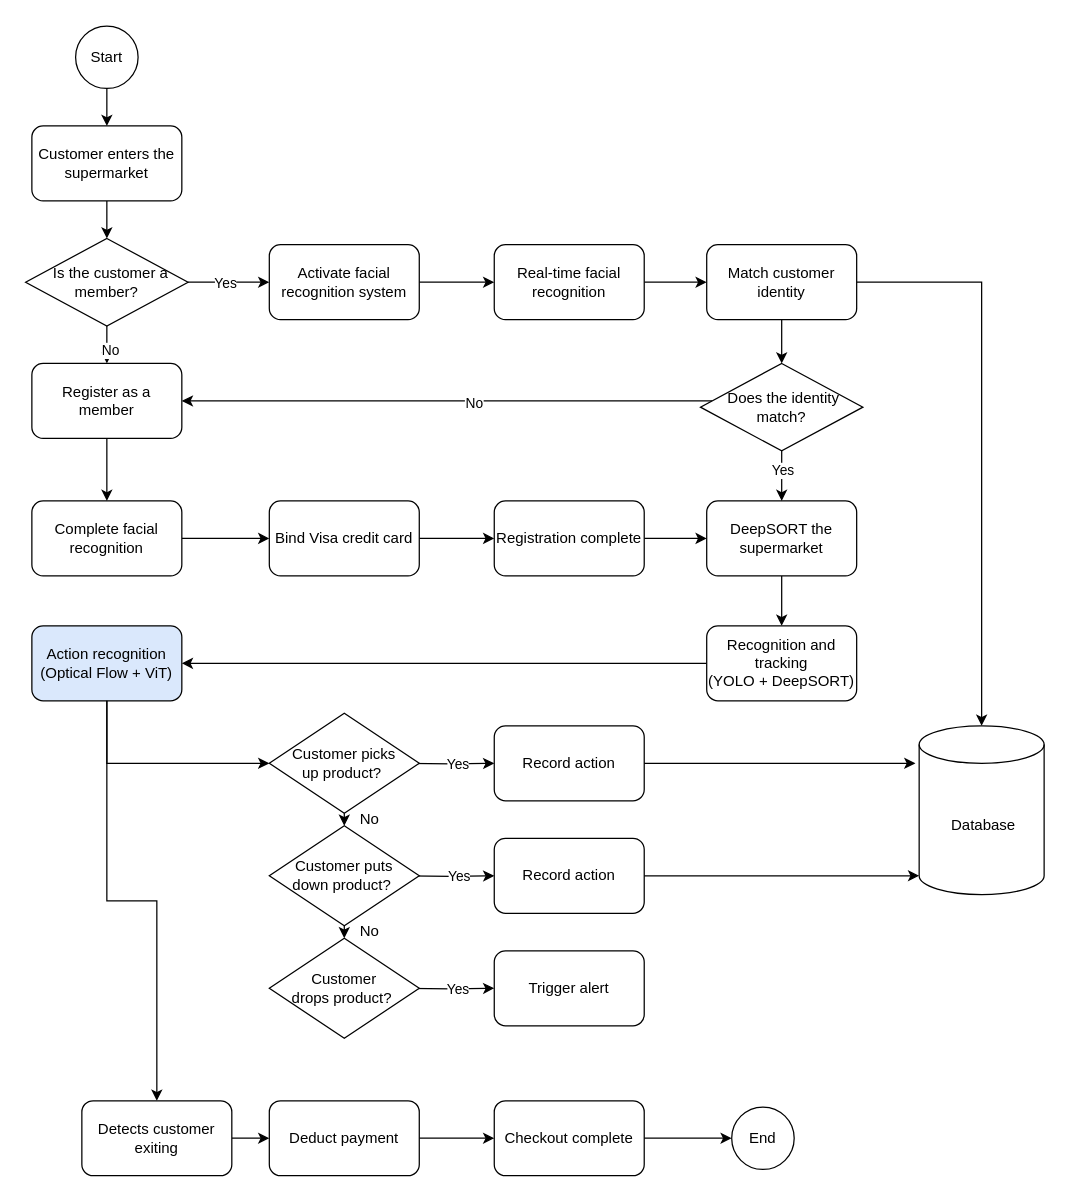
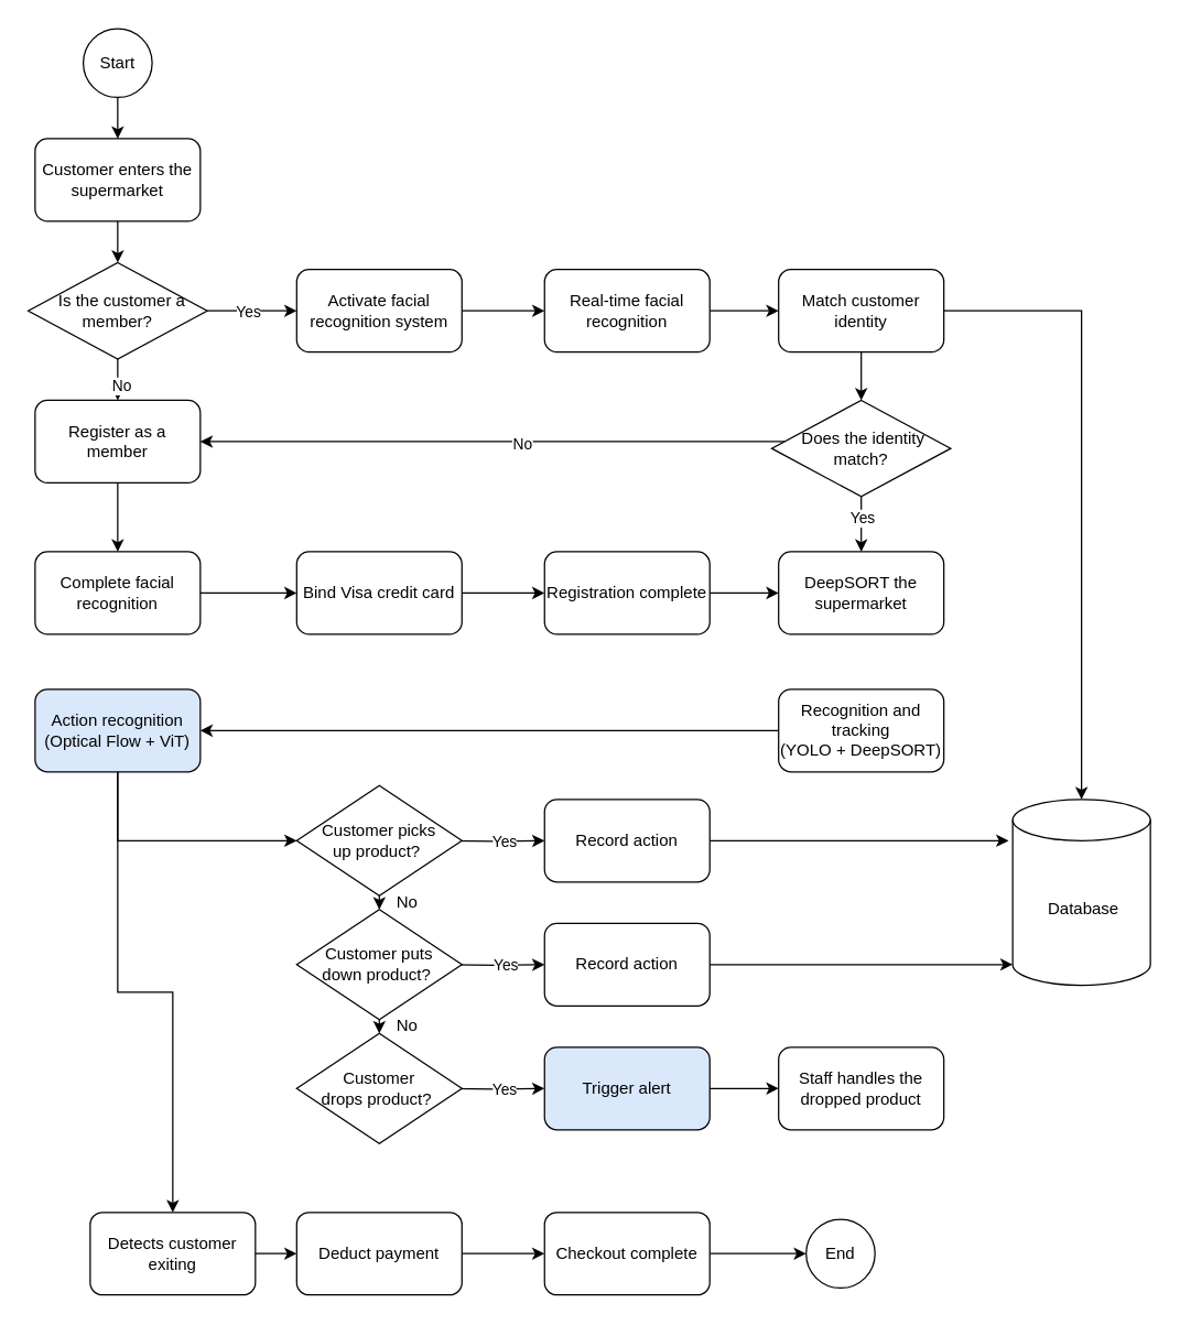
  <mxCell id="0" />
  <mxCell id="1" parent="0" />
  <mxCell id="2" value="&lt;div&gt;&lt;p class=&quot;p1&quot;&gt;Start&lt;/p&gt;&lt;/div&gt;" style="ellipse;whiteSpace=wrap;html=1;aspect=fixed;" vertex="1" parent="1"><mxGeometry x="60" y="20" width="50" height="50" as="geometry" /></mxCell>
  <mxCell id="3" value="" style="edgeStyle=orthogonalEdgeStyle;rounded=0;orthogonalLoop=1;jettySize=auto;html=1;" edge="1" parent="1" source="4" target="9"><mxGeometry relative="1" as="geometry" /></mxCell>
  <mxCell id="4" value="&lt;p class=&quot;p1&quot;&gt;Customer enters the supermarket&lt;/p&gt;" style="rounded=1;whiteSpace=wrap;html=1;" vertex="1" parent="1"><mxGeometry x="25" y="100" width="120" height="60" as="geometry" /></mxCell>
  <mxCell id="5" value="" style="edgeStyle=orthogonalEdgeStyle;rounded=0;orthogonalLoop=1;jettySize=auto;html=1;" edge="1" parent="1" source="6" target="14"><mxGeometry relative="1" as="geometry" /></mxCell>
  <mxCell id="6" value="&lt;p class=&quot;p1&quot;&gt;Activate facial recognition system&lt;/p&gt;" style="rounded=1;whiteSpace=wrap;html=1;" vertex="1" parent="1"><mxGeometry x="215" y="195" width="120" height="60" as="geometry" /></mxCell>
  <mxCell id="7" value="" style="edgeStyle=orthogonalEdgeStyle;rounded=0;orthogonalLoop=1;jettySize=auto;html=1;" edge="1" parent="1" source="9" target="25"><mxGeometry relative="1" as="geometry" /></mxCell>
  <mxCell id="8" value="No" style="edgeLabel;html=1;align=center;verticalAlign=middle;resizable=0;points=[];" vertex="1" connectable="0" parent="7"><mxGeometry x="-0.224" y="2" relative="1" as="geometry"><mxPoint as="offset" /></mxGeometry></mxCell>
  <mxCell id="9" value="&lt;p class=&quot;p1&quot;&gt;&amp;nbsp; Is the customer a member?&lt;/p&gt;" style="rhombus;whiteSpace=wrap;html=1;" vertex="1" parent="1"><mxGeometry x="20" y="190" width="130" height="70" as="geometry" /></mxCell>
  <mxCell id="10" value="" style="endArrow=classic;html=1;rounded=0;exitX=1;exitY=0.5;exitDx=0;exitDy=0;entryX=0;entryY=0.5;entryDx=0;entryDy=0;" edge="1" parent="1" source="9" target="6"><mxGeometry width="50" height="50" relative="1" as="geometry"><mxPoint x="265" y="230" as="sourcePoint" /><mxPoint x="315" y="180" as="targetPoint" /></mxGeometry></mxCell>
  <mxCell id="11" value="Yes" style="edgeLabel;html=1;align=center;verticalAlign=middle;resizable=0;points=[];" vertex="1" connectable="0" parent="10"><mxGeometry x="-0.093" y="7" relative="1" as="geometry"><mxPoint y="7" as="offset" /></mxGeometry></mxCell>
  <mxCell id="12" value="" style="endArrow=classic;html=1;rounded=0;exitX=0.5;exitY=1;exitDx=0;exitDy=0;" edge="1" parent="1" source="2" target="4"><mxGeometry width="50" height="50" relative="1" as="geometry"><mxPoint x="265" y="230" as="sourcePoint" /><mxPoint x="315" y="180" as="targetPoint" /></mxGeometry></mxCell>
  <mxCell id="13" value="" style="edgeStyle=orthogonalEdgeStyle;rounded=0;orthogonalLoop=1;jettySize=auto;html=1;" edge="1" parent="1" source="14" target="17"><mxGeometry relative="1" as="geometry" /></mxCell>
  <mxCell id="14" value="&lt;br&gt;Real-time facial recognition&lt;div&gt;&lt;br/&gt;&lt;/div&gt;" style="whiteSpace=wrap;html=1;rounded=1;" vertex="1" parent="1"><mxGeometry x="395" y="195" width="120" height="60" as="geometry" /></mxCell>
  <mxCell id="15" value="" style="edgeStyle=orthogonalEdgeStyle;rounded=0;orthogonalLoop=1;jettySize=auto;html=1;" edge="1" parent="1" source="17" target="18"><mxGeometry relative="1" as="geometry" /></mxCell>
  <mxCell id="16" value="" style="edgeStyle=orthogonalEdgeStyle;rounded=0;orthogonalLoop=1;jettySize=auto;html=1;" edge="1" parent="1" source="17" target="23"><mxGeometry relative="1" as="geometry" /></mxCell>
  <mxCell id="17" value="&lt;p class=&quot;p1&quot;&gt;Match customer identity&lt;/p&gt;" style="whiteSpace=wrap;html=1;rounded=1;" vertex="1" parent="1"><mxGeometry x="565" y="195" width="120" height="60" as="geometry" /></mxCell>
  <mxCell id="18" value="&amp;nbsp;Database" style="shape=cylinder3;whiteSpace=wrap;html=1;boundedLbl=1;backgroundOutline=1;size=15;" vertex="1" parent="1"><mxGeometry x="735" y="580" width="100" height="135" as="geometry" /></mxCell>
  <mxCell id="19" value="" style="edgeStyle=orthogonalEdgeStyle;rounded=0;orthogonalLoop=1;jettySize=auto;html=1;" edge="1" parent="1" source="23" target="25"><mxGeometry relative="1" as="geometry"><Array as="points"><mxPoint x="425" y="320" /><mxPoint x="425" y="320" /></Array></mxGeometry></mxCell>
  <mxCell id="20" value="No" style="edgeLabel;html=1;align=center;verticalAlign=middle;resizable=0;points=[];" vertex="1" connectable="0" parent="19"><mxGeometry x="-0.1" y="1" relative="1" as="geometry"><mxPoint as="offset" /></mxGeometry></mxCell>
  <mxCell id="21" value="" style="edgeStyle=orthogonalEdgeStyle;rounded=0;orthogonalLoop=1;jettySize=auto;html=1;" edge="1" parent="1" source="23" target="27"><mxGeometry relative="1" as="geometry" /></mxCell>
  <mxCell id="22" value="Yes" style="edgeLabel;html=1;align=center;verticalAlign=middle;resizable=0;points=[];" vertex="1" connectable="0" parent="21"><mxGeometry x="-0.247" relative="1" as="geometry"><mxPoint as="offset" /></mxGeometry></mxCell>
  <mxCell id="23" value="&amp;nbsp;Does the identity match?" style="rhombus;whiteSpace=wrap;html=1;" vertex="1" parent="1"><mxGeometry x="560" y="290" width="130" height="70" as="geometry" /></mxCell>
  <mxCell id="24" value="" style="edgeStyle=orthogonalEdgeStyle;rounded=0;orthogonalLoop=1;jettySize=auto;html=1;" edge="1" parent="1" source="25" target="29"><mxGeometry relative="1" as="geometry" /></mxCell>
  <mxCell id="25" value="&lt;p class=&quot;p1&quot;&gt;Register as a member&lt;/p&gt;" style="rounded=1;whiteSpace=wrap;html=1;" vertex="1" parent="1"><mxGeometry x="25" y="290" width="120" height="60" as="geometry" /></mxCell>
- <mxCell id="26" value="" style="edgeStyle=orthogonalEdgeStyle;rounded=0;orthogonalLoop=1;jettySize=auto;html=1;" edge="1" parent="1" source="27" target="35"><mxGeometry relative="1" as="geometry" /></mxCell>
  <mxCell id="27" value="&lt;p class=&quot;p1&quot;&gt;DeepSORT the supermarket&lt;/p&gt;" style="rounded=1;whiteSpace=wrap;html=1;" vertex="1" parent="1"><mxGeometry x="565" y="400" width="120" height="60" as="geometry" /></mxCell>
  <mxCell id="28" value="" style="edgeStyle=orthogonalEdgeStyle;rounded=0;orthogonalLoop=1;jettySize=auto;html=1;" edge="1" parent="1" source="29" target="31"><mxGeometry relative="1" as="geometry" /></mxCell>
  <mxCell id="29" value="&lt;p class=&quot;p1&quot;&gt;Complete facial recognition&lt;/p&gt;" style="whiteSpace=wrap;html=1;rounded=1;" vertex="1" parent="1"><mxGeometry x="25" y="400" width="120" height="60" as="geometry" /></mxCell>
  <mxCell id="30" value="" style="edgeStyle=orthogonalEdgeStyle;rounded=0;orthogonalLoop=1;jettySize=auto;html=1;" edge="1" parent="1" source="31" target="33"><mxGeometry relative="1" as="geometry" /></mxCell>
  <mxCell id="31" value="&lt;p class=&quot;p1&quot;&gt;Bind Visa credit card&lt;/p&gt;" style="whiteSpace=wrap;html=1;rounded=1;" vertex="1" parent="1"><mxGeometry x="215" y="400" width="120" height="60" as="geometry" /></mxCell>
  <mxCell id="32" value="" style="edgeStyle=orthogonalEdgeStyle;rounded=0;orthogonalLoop=1;jettySize=auto;html=1;" edge="1" parent="1" source="33" target="27"><mxGeometry relative="1" as="geometry" /></mxCell>
  <mxCell id="33" value="&lt;p class=&quot;p1&quot;&gt;Registration complete&lt;/p&gt;" style="whiteSpace=wrap;html=1;rounded=1;" vertex="1" parent="1"><mxGeometry x="395" y="400" width="120" height="60" as="geometry" /></mxCell>
  <mxCell id="34" value="" style="edgeStyle=orthogonalEdgeStyle;rounded=0;orthogonalLoop=1;jettySize=auto;html=1;" edge="1" parent="1" source="35" target="37"><mxGeometry relative="1" as="geometry" /></mxCell>
  <mxCell id="35" value="Recognition and tracking&lt;div&gt;(YOLO + DeepSORT)&lt;/div&gt;" style="whiteSpace=wrap;html=1;rounded=1;" vertex="1" parent="1"><mxGeometry x="565" y="500" width="120" height="60" as="geometry" /></mxCell>
  <mxCell id="36" value="" style="edgeStyle=orthogonalEdgeStyle;rounded=0;orthogonalLoop=1;jettySize=auto;html=1;" edge="1" parent="1" source="37" target="51"><mxGeometry relative="1" as="geometry" /></mxCell>
  <mxCell id="37" value="Action recognition&lt;div&gt;(&lt;span style=&quot;background-color: transparent; color: light-dark(rgb(0, 0, 0), rgb(255, 255, 255));&quot;&gt;Optical Flow + ViT)&lt;/span&gt;&lt;/div&gt;" style="whiteSpace=wrap;html=1;rounded=1;fillColor=#dae8fc;" vertex="1" parent="1"><mxGeometry x="25" y="500" width="120" height="60" as="geometry" /></mxCell>
  <mxCell id="38" value="" style="edgeStyle=orthogonalEdgeStyle;rounded=0;orthogonalLoop=1;jettySize=auto;html=1;" edge="1" parent="1" target="43"><mxGeometry relative="1" as="geometry"><mxPoint x="325" y="610" as="sourcePoint" /></mxGeometry></mxCell>
  <mxCell id="39" value="Yes" style="edgeLabel;html=1;align=center;verticalAlign=middle;resizable=0;points=[];" vertex="1" connectable="0" parent="38"><mxGeometry x="-0.263" y="-3" relative="1" as="geometry"><mxPoint x="15" y="-3" as="offset" /></mxGeometry></mxCell>
  <mxCell id="40" value="" style="endArrow=classic;html=1;rounded=0;exitX=0.75;exitY=1;exitDx=0;exitDy=0;entryX=0;entryY=0.5;entryDx=0;entryDy=0;" edge="1" parent="1" target="52"><mxGeometry width="50" height="50" relative="1" as="geometry"><mxPoint x="85" y="560" as="sourcePoint" /><mxPoint x="175" y="610" as="targetPoint" /><Array as="points"><mxPoint x="85" y="590" /><mxPoint x="85" y="610" /></Array></mxGeometry></mxCell>
  <mxCell id="41" value="" style="edgeStyle=orthogonalEdgeStyle;rounded=0;orthogonalLoop=1;jettySize=auto;html=1;" edge="1" parent="1" target="44"><mxGeometry relative="1" as="geometry"><mxPoint x="325" y="700" as="sourcePoint" /></mxGeometry></mxCell>
  <mxCell id="42" value="Yes" style="edgeLabel;html=1;align=center;verticalAlign=middle;resizable=0;points=[];" vertex="1" connectable="0" parent="41"><mxGeometry x="-0.326" y="1" relative="1" as="geometry"><mxPoint x="17" y="1" as="offset" /></mxGeometry></mxCell>
  <mxCell id="43" value="Record action" style="whiteSpace=wrap;html=1;rounded=1;" vertex="1" parent="1"><mxGeometry x="395" y="580" width="120" height="60" as="geometry" /></mxCell>
  <mxCell id="44" value="Record action" style="whiteSpace=wrap;html=1;rounded=1;" vertex="1" parent="1"><mxGeometry x="395" y="670" width="120" height="60" as="geometry" /></mxCell>
  <mxCell id="45" value="" style="edgeStyle=orthogonalEdgeStyle;rounded=0;orthogonalLoop=1;jettySize=auto;html=1;" edge="1" parent="1" target="48"><mxGeometry relative="1" as="geometry"><mxPoint x="325" y="790" as="sourcePoint" /></mxGeometry></mxCell>
  <mxCell id="46" value="Yes" style="edgeLabel;html=1;align=center;verticalAlign=middle;resizable=0;points=[];" vertex="1" connectable="0" parent="45"><mxGeometry x="-0.078" y="1" relative="1" as="geometry"><mxPoint x="7" y="1" as="offset" /></mxGeometry></mxCell>
- <mxCell id="48" value="&lt;p class=&quot;p1&quot;&gt;Trigger alert&lt;/p&gt;" style="whiteSpace=wrap;html=1;rounded=1;" vertex="1" parent="1"><mxGeometry x="395" y="760" width="120" height="60" as="geometry" /></mxCell>
+ <mxCell id="47" value="" style="edgeStyle=orthogonalEdgeStyle;rounded=0;orthogonalLoop=1;jettySize=auto;html=1;" edge="1" parent="1" source="48" target="49"><mxGeometry relative="1" as="geometry" /></mxCell>
+ <mxCell id="48" value="&lt;p class=&quot;p1&quot;&gt;Trigger alert&lt;/p&gt;" style="whiteSpace=wrap;html=1;rounded=1;fillColor=#dae8fc;" vertex="1" parent="1"><mxGeometry x="395" y="760" width="120" height="60" as="geometry" /></mxCell>
+ <mxCell id="49" value="&lt;p class=&quot;p1&quot;&gt;Staff handles the dropped product&lt;/p&gt;" style="whiteSpace=wrap;html=1;rounded=1;" vertex="1" parent="1"><mxGeometry x="565" y="760" width="120" height="60" as="geometry" /></mxCell>
  <mxCell id="50" value="" style="edgeStyle=orthogonalEdgeStyle;rounded=0;orthogonalLoop=1;jettySize=auto;html=1;" edge="1" parent="1" source="51" target="60"><mxGeometry relative="1" as="geometry" /></mxCell>
  <mxCell id="51" value="&lt;p class=&quot;p1&quot;&gt;D&lt;span style=&quot;background-color: transparent; color: light-dark(rgb(0, 0, 0), rgb(255, 255, 255));&quot;&gt;etects customer exiting&lt;/span&gt;&lt;/p&gt;" style="whiteSpace=wrap;html=1;rounded=1;" vertex="1" parent="1"><mxGeometry x="65" y="880" width="120" height="60" as="geometry" /></mxCell>
  <mxCell id="52" value="&lt;p class=&quot;p1&quot;&gt;Customer picks up&amp;nbsp;&lt;span style=&quot;background-color: transparent; color: light-dark(rgb(0, 0, 0), rgb(255, 255, 255));&quot;&gt;product?&lt;/span&gt;&lt;span style=&quot;background-color: transparent; color: light-dark(rgb(0, 0, 0), rgb(255, 255, 255));&quot; class=&quot;Apple-converted-space&quot;&gt;&amp;nbsp;&lt;/span&gt;&lt;/p&gt;" style="rhombus;whiteSpace=wrap;html=1;" vertex="1" parent="1"><mxGeometry x="215" y="570" width="120" height="80" as="geometry" /></mxCell>
  <mxCell id="53" value="Customer puts down&amp;nbsp;&lt;span style=&quot;color: light-dark(rgb(0, 0, 0), rgb(255, 255, 255)); background-color: transparent;&quot;&gt;product?&lt;/span&gt;&lt;span style=&quot;color: light-dark(rgb(0, 0, 0), rgb(255, 255, 255)); background-color: transparent;&quot; class=&quot;Apple-converted-space&quot;&gt;&amp;nbsp;&lt;/span&gt;" style="rhombus;whiteSpace=wrap;html=1;" vertex="1" parent="1"><mxGeometry x="215" y="660" width="120" height="80" as="geometry" /></mxCell>
  <mxCell id="54" value="Customer drops&amp;nbsp;&lt;span style=&quot;color: light-dark(rgb(0, 0, 0), rgb(255, 255, 255)); background-color: transparent;&quot;&gt;product?&lt;/span&gt;&lt;span style=&quot;color: light-dark(rgb(0, 0, 0), rgb(255, 255, 255)); background-color: transparent;&quot; class=&quot;Apple-converted-space&quot;&gt;&amp;nbsp;&lt;/span&gt;" style="rhombus;whiteSpace=wrap;html=1;" vertex="1" parent="1"><mxGeometry x="215" y="750" width="120" height="80" as="geometry" /></mxCell>
  <mxCell id="55" value="" style="endArrow=classic;html=1;rounded=0;exitX=0.5;exitY=1;exitDx=0;exitDy=0;entryX=0.5;entryY=0;entryDx=0;entryDy=0;" edge="1" parent="1" source="52" target="53"><mxGeometry width="50" height="50" relative="1" as="geometry"><mxPoint x="255" y="430" as="sourcePoint" /><mxPoint x="305" y="380" as="targetPoint" /></mxGeometry></mxCell>
  <mxCell id="56" value="No" style="text;html=1;align=center;verticalAlign=middle;resizable=0;points=[];autosize=1;strokeColor=none;fillColor=none;" vertex="1" parent="1"><mxGeometry x="275" y="640" width="40" height="30" as="geometry" /></mxCell>
  <mxCell id="57" value="No" style="text;html=1;align=center;verticalAlign=middle;resizable=0;points=[];autosize=1;strokeColor=none;fillColor=none;" vertex="1" parent="1"><mxGeometry x="275" y="730" width="40" height="30" as="geometry" /></mxCell>
  <mxCell id="58" value="" style="endArrow=classic;html=1;rounded=0;" edge="1" parent="1" target="54"><mxGeometry width="50" height="50" relative="1" as="geometry"><mxPoint x="275" y="740" as="sourcePoint" /><mxPoint x="305" y="380" as="targetPoint" /></mxGeometry></mxCell>
  <mxCell id="59" value="" style="edgeStyle=orthogonalEdgeStyle;rounded=0;orthogonalLoop=1;jettySize=auto;html=1;" edge="1" parent="1" source="60" target="63"><mxGeometry relative="1" as="geometry" /></mxCell>
  <mxCell id="60" value="&lt;p class=&quot;p1&quot;&gt;Deduct payment&lt;/p&gt;" style="whiteSpace=wrap;html=1;rounded=1;" vertex="1" parent="1"><mxGeometry x="215" y="880" width="120" height="60" as="geometry" /></mxCell>
  <mxCell id="61" value="" style="endArrow=classic;html=1;rounded=0;exitX=1;exitY=0.5;exitDx=0;exitDy=0;" edge="1" parent="1" source="43"><mxGeometry width="50" height="50" relative="1" as="geometry"><mxPoint x="525" y="610" as="sourcePoint" /><mxPoint x="732" y="610" as="targetPoint" /><Array as="points" /></mxGeometry></mxCell>
  <mxCell id="62" value="" style="endArrow=classic;html=1;rounded=0;exitX=1;exitY=0.5;exitDx=0;exitDy=0;entryX=0;entryY=1;entryDx=0;entryDy=-15;entryPerimeter=0;" edge="1" parent="1" source="44" target="18"><mxGeometry width="50" height="50" relative="1" as="geometry"><mxPoint x="525" y="700" as="sourcePoint" /><mxPoint x="782" y="700" as="targetPoint" /><Array as="points" /></mxGeometry></mxCell>
  <mxCell id="63" value="&lt;p class=&quot;p1&quot;&gt;Checkout complete&lt;/p&gt;" style="whiteSpace=wrap;html=1;rounded=1;" vertex="1" parent="1"><mxGeometry x="395" y="880" width="120" height="60" as="geometry" /></mxCell>
  <mxCell id="64" value="&lt;div&gt;&lt;p class=&quot;p1&quot;&gt;End&lt;/p&gt;&lt;/div&gt;" style="ellipse;whiteSpace=wrap;html=1;aspect=fixed;" vertex="1" parent="1"><mxGeometry x="585" y="885" width="50" height="50" as="geometry" /></mxCell>
  <mxCell id="65" value="" style="endArrow=classic;html=1;rounded=0;exitX=1;exitY=0.5;exitDx=0;exitDy=0;entryX=0;entryY=0.5;entryDx=0;entryDy=0;" edge="1" parent="1" source="63" target="64"><mxGeometry width="50" height="50" relative="1" as="geometry"><mxPoint x="295" y="650" as="sourcePoint" /><mxPoint x="345" y="600" as="targetPoint" /></mxGeometry></mxCell>
